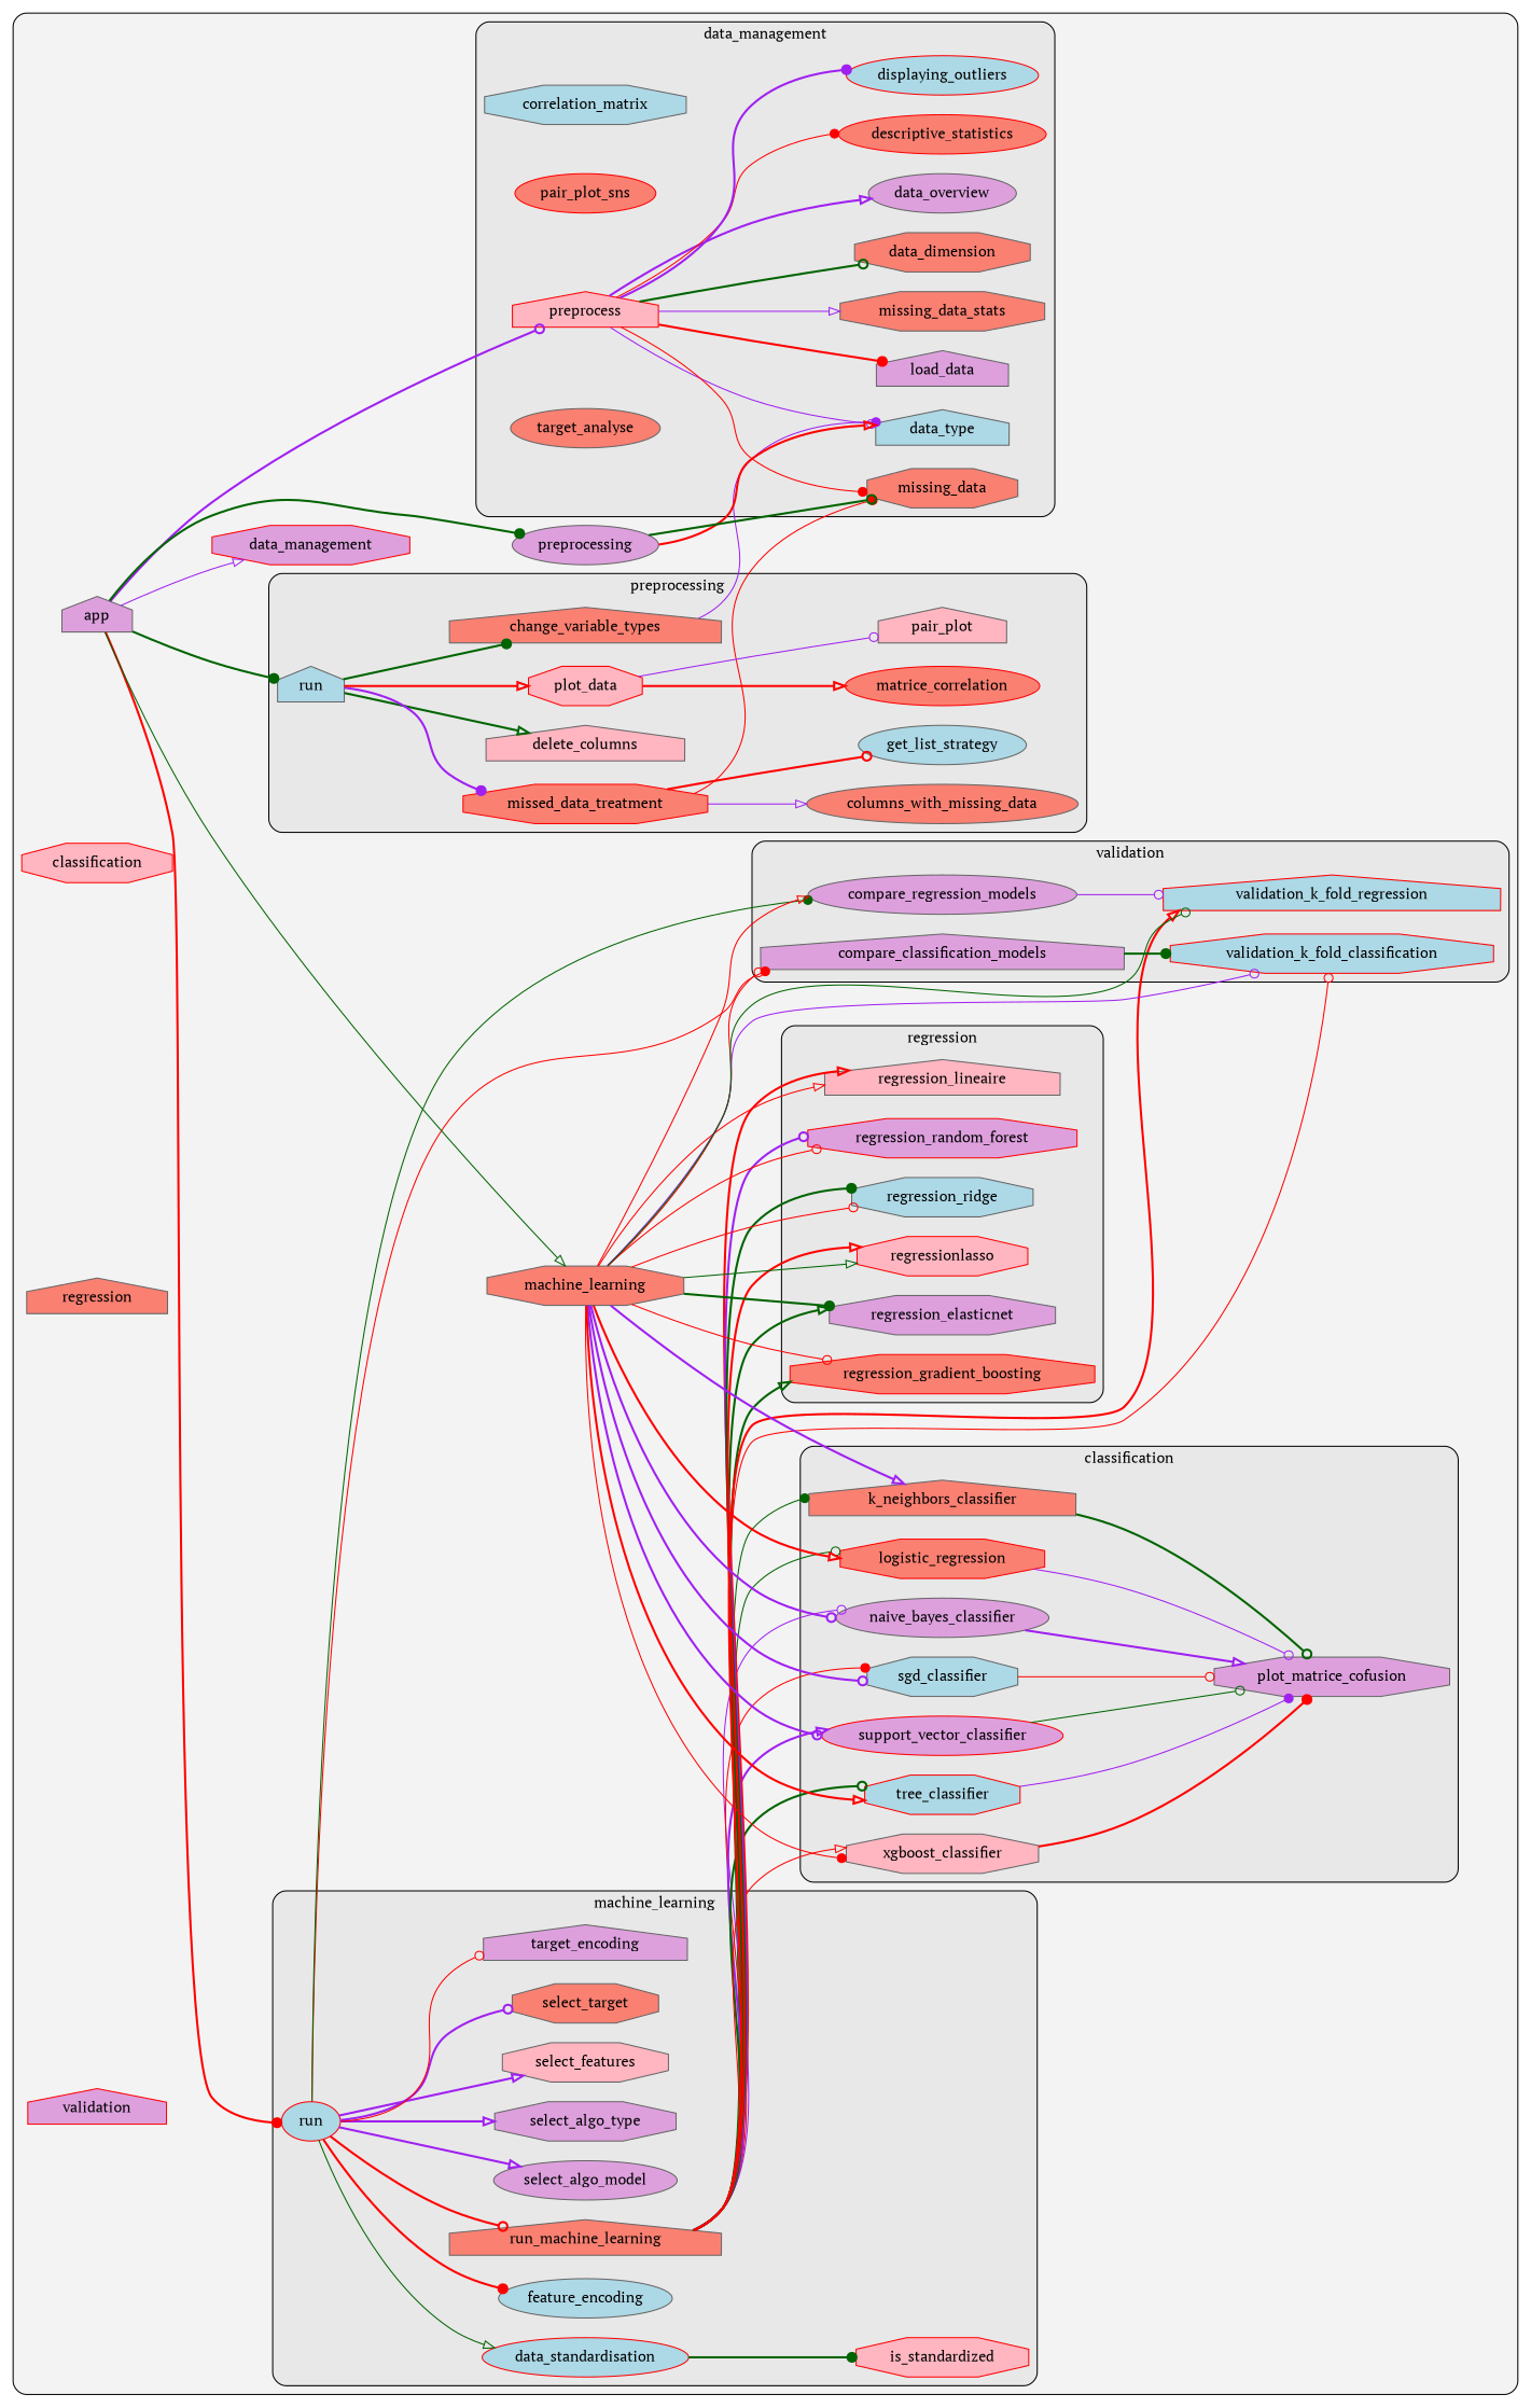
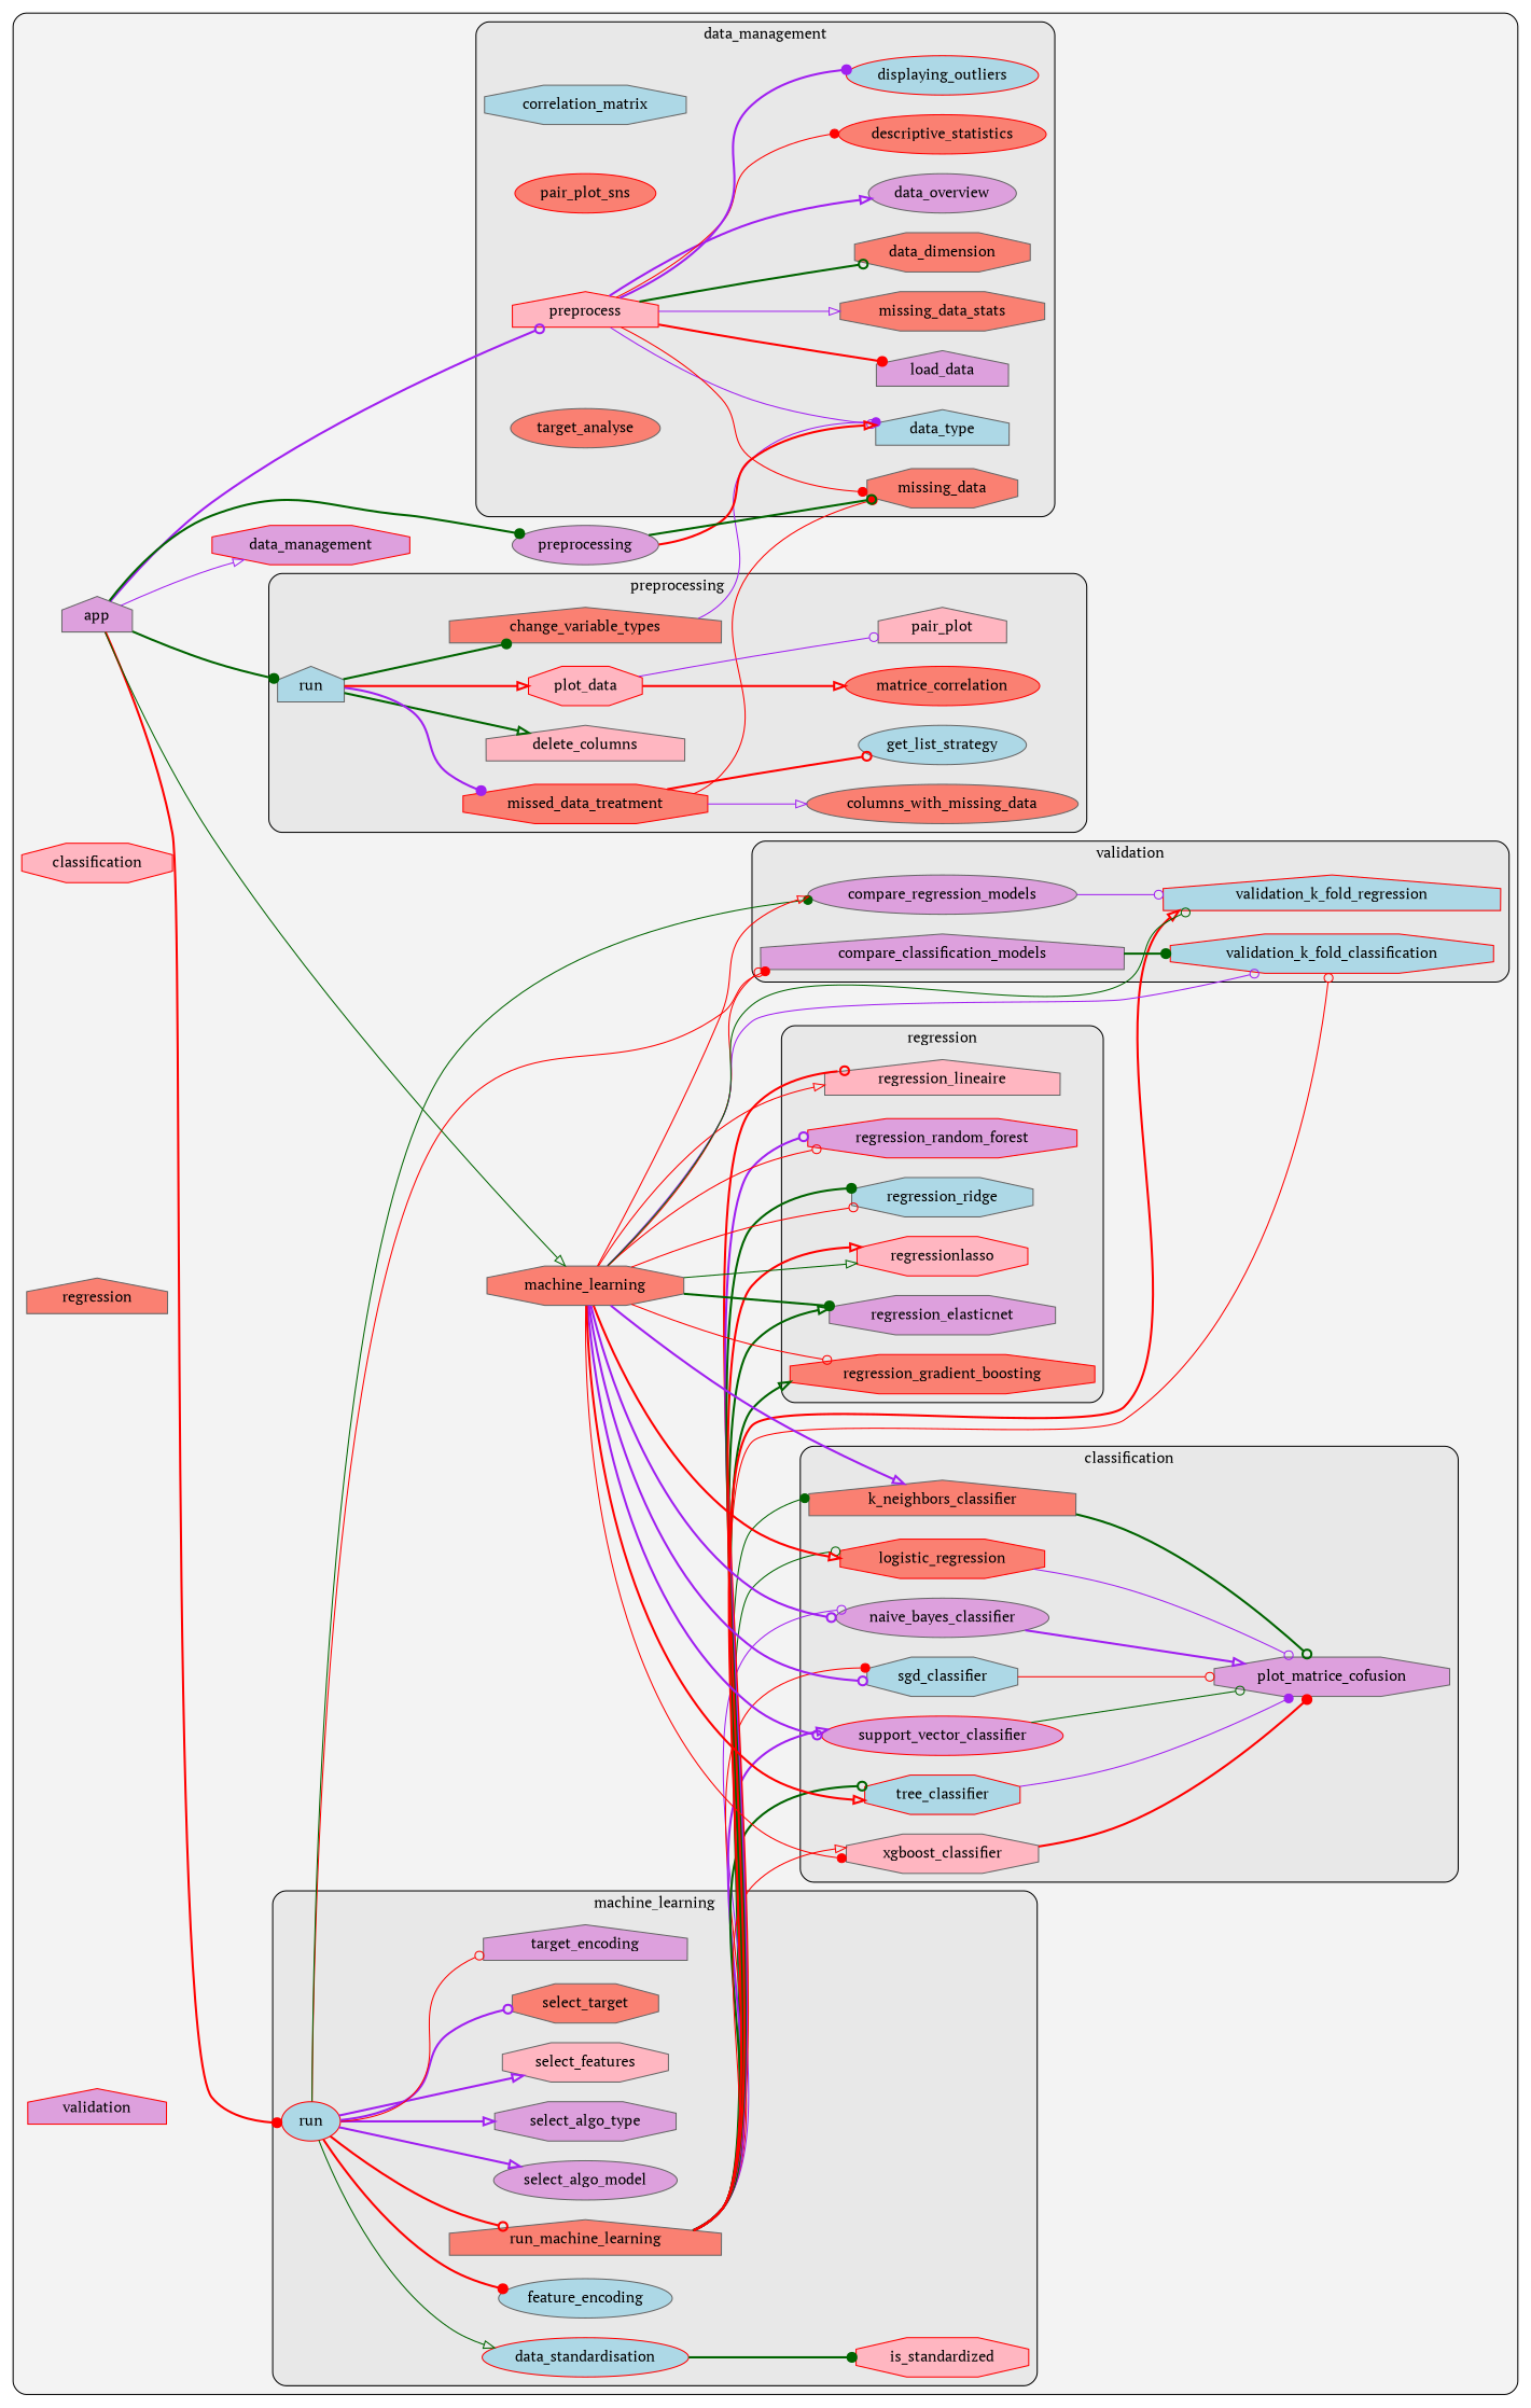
  digraph {
    clusterrank=local
    fontname="PT Serif"
    rankdir=LR
    node [color=gray40 fillcolor=salmon fontcolor="#000000" fontname="PT Serif" group=2 shape=octagon style=filled]
    edge [arrowhead=odot color=red fontname="PT Serif" style=bold]
    n1 [group=1 label=k_neighbors_classifier shape=house]
    n2 [color=red group=1 label=logistic_regression]
    n3 [fillcolor=plum group=1 label=naive_bayes_classifier shape=ellipse]
    n4 [fillcolor=plum group=1 label=plot_matrice_cofusion]
    n5 [fillcolor=lightblue group=1 label=sgd_classifier]
    n6 [color=red fillcolor=plum group=1 label=support_vector_classifier shape=ellipse]
    n7 [color=red fillcolor=lightblue group=1 label=tree_classifier]
    n8 [fillcolor=lightpink group=1 label=xgboost_classifier]
    n9 [fillcolor=lightblue label=correlation_matrix]
    n10 [label=data_dimension]
    n11 [fillcolor=plum label=data_overview shape=ellipse]
    n12 [fillcolor=lightblue label=data_type shape=house]
    n13 [color=red label=descriptive_statistics shape=ellipse]
    n14 [color=red fillcolor=lightblue label=displaying_outliers shape=ellipse]
    n15 [fillcolor=plum label=load_data shape=house]
    n16 [label=missing_data]
    n17 [label=missing_data_stats]
    n18 [color=red label=pair_plot_sns shape=ellipse]
    n19 [color=red fillcolor=lightpink label=preprocess shape=house]
    n20 [label=target_analyse shape=ellipse]
    n21 [color=red fillcolor=lightblue group=3 label=data_standardisation shape=ellipse]
    n22 [fillcolor=lightblue group=3 label=feature_encoding shape=ellipse]
    n23 [color=red fillcolor=lightpink group=3 label=is_standardized]
    n24 [color=red fillcolor=lightblue group=3 label=run shape=ellipse]
    n25 [group=3 label=run_machine_learning shape=house]
    n26 [fillcolor=plum group=3 label=select_algo_model shape=ellipse]
    n27 [fillcolor=plum group=3 label=select_algo_type]
    n28 [fillcolor=lightpink group=3 label=select_features]
    n29 [group=3 label=select_target]
    n30 [fillcolor=plum group=3 label=target_encoding shape=house]
    n31 [group=4 label=change_variable_types shape=house]
    n32 [group=4 label=columns_with_missing_data shape=ellipse]
    n33 [fillcolor=lightpink group=4 label=delete_columns shape=house]
    n34 [fillcolor=lightblue group=4 label=get_list_strategy shape=ellipse]
    n35 [color=red group=4 label=matrice_correlation shape=ellipse]
    n36 [color=red group=4 label=missed_data_treatment]
    n37 [fillcolor=lightpink group=4 label=pair_plot shape=house]
    n38 [color=red fillcolor=lightpink group=4 label=plot_data]
    n39 [fillcolor=lightblue group=4 label=run shape=house]
    n40 [fillcolor=plum group=5 label=regression_elasticnet]
    n41 [color=red group=5 label=regression_gradient_boosting]
    n42 [fillcolor=lightpink group=5 label=regression_lineaire shape=house]
    n43 [color=red fillcolor=plum group=5 label=regression_random_forest]
    n44 [fillcolor=lightblue group=5 label=regression_ridge]
    n45 [color=red fillcolor=lightpink group=5 label=regressionlasso]
    n46 [fillcolor=plum group=6 label=compare_classification_models shape=house]
    n47 [fillcolor=plum group=6 label=compare_regression_models shape=ellipse]
    n48 [color=red fillcolor=lightblue group=6 label=validation_k_fold_classification]
    n49 [color=red fillcolor=lightblue group=6 label=validation_k_fold_regression shape=house]
    n50 [fillcolor=plum group=0 label=app shape=house]
    n51 [color=red fillcolor=lightpink group=1 label=classification]
    n52 [color=red fillcolor=plum label=data_management]
    n53 [group=3 label=machine_learning]
    n54 [fillcolor=plum group=4 label=preprocessing shape=ellipse]
    n55 [group=5 label=regression shape=house]
    n56 [color=red fillcolor=plum group=6 label=validation shape=house]
    subgraph cluster_1 {
      fillcolor="#80808018"
      style="filled,rounded"
      n50
      n51
      n52
      n53
      n54
      n55
      n56
      subgraph cluster_2 {
        fillcolor="#80808018"
        label=classification
        style="filled,rounded"
        n1
        n2
        n3
        n4
        n5
        n6
        n7
        n8
      }
      subgraph cluster_3 {
        fillcolor="#80808018"
        label=data_management
        style="filled,rounded"
        n9
        n10
        n11
        n12
        n13
        n14
        n15
        n16
        n17
        n18
        n19
        n20
      }
      subgraph cluster_4 {
        fillcolor="#80808018"
        label=machine_learning
        style="filled,rounded"
        n21
        n22
        n23
        n24
        n25
        n26
        n27
        n28
        n29
        n30
      }
      subgraph cluster_5 {
        fillcolor="#80808018"
        label=preprocessing
        style="filled,rounded"
        n31
        n32
        n33
        n34
        n35
        n36
        n37
        n38
        n39
      }
      subgraph cluster_6 {
        fillcolor="#80808018"
        label=regression
        style="filled,rounded"
        n40
        n41
        n42
        n43
        n44
        n45
      }
      subgraph cluster_7 {
        fillcolor="#80808018"
        label=validation
        style="filled,rounded"
        n46
        n47
        n48
        n49
      }
    }
    n1 -> n4 [color=darkgreen]
    n2 -> n4 [color=purple style=solid]
    n3 -> n4 [arrowhead=onormal color=purple]
    n5 -> n4 [style=solid]
    n6 -> n4 [color=darkgreen style=solid]
    n7 -> n4 [arrowhead=dot color=purple style=solid]
    n8 -> n4 [arrowhead=dot]
    n19 -> n10 [color=darkgreen]
    n19 -> n11 [arrowhead=onormal color=purple]
    n19 -> n12 [color=purple style=solid]
    n19 -> n13 [arrowhead=dot style=solid]
    n19 -> n14 [arrowhead=dot color=purple]
    n19 -> n15 [arrowhead=dot]
    n19 -> n16 [arrowhead=dot style=solid]
    n19 -> n17 [arrowhead=onormal color=purple style=solid]
    n21 -> n23 [arrowhead=dot color=darkgreen]
    n24 -> n21 [arrowhead=onormal color=darkgreen style=solid]
    n24 -> n22 [arrowhead=dot]
    n24 -> n25
    n24 -> n26 [arrowhead=onormal color=purple]
    n24 -> n27 [arrowhead=onormal color=purple]
    n24 -> n28 [arrowhead=onormal color=purple]
    n24 -> n29 [color=purple]
    n24 -> n30 [style=solid]
    n24 -> n46 [arrowhead=dot style=solid]
    n24 -> n47 [arrowhead=dot color=darkgreen style=solid]
    n25 -> n1 [arrowhead=dot color=darkgreen style=solid]
    n25 -> n2 [color=darkgreen style=solid]
    n25 -> n3 [color=purple style=solid]
    n25 -> n5 [arrowhead=dot style=solid]
    n25 -> n6 [arrowhead=onormal color=purple]
    n25 -> n7 [color=darkgreen]
    n25 -> n8 [arrowhead=onormal style=solid]
    n25 -> n40 [arrowhead=onormal color=darkgreen]
    n25 -> n41 [arrowhead=onormal color=darkgreen]
-   n25 -> n42 [arrowhead=onormal]
+   n25 -> n42
    n25 -> n43 [color=purple]
    n25 -> n44 [arrowhead=dot color=darkgreen]
    n25 -> n45 [arrowhead=onormal]
    n25 -> n48 [style=solid]
    n25 -> n49 [arrowhead=onormal]
    n31 -> n12 [arrowhead=dot color=purple style=solid]
    n36 -> n16 [arrowhead=dot style=solid]
    n36 -> n32 [arrowhead=onormal color=purple style=solid]
    n36 -> n34
    n38 -> n35 [arrowhead=onormal]
    n38 -> n37 [color=purple style=solid]
    n39 -> n31 [arrowhead=dot color=darkgreen]
    n39 -> n33 [arrowhead=onormal color=darkgreen]
    n39 -> n36 [arrowhead=dot color=purple]
    n39 -> n38 [arrowhead=onormal]
    n46 -> n48 [arrowhead=dot color=darkgreen]
    n47 -> n49 [color=purple style=solid]
    n50 -> n19 [color=purple]
    n50 -> n24 [arrowhead=dot]
    n50 -> n39 [arrowhead=dot color=darkgreen]
    n50 -> n52 [arrowhead=onormal color=purple style=solid]
    n50 -> n53 [arrowhead=onormal color=darkgreen style=solid]
    n50 -> n54 [arrowhead=dot color=darkgreen]
    n53 -> n1 [arrowhead=onormal color=purple]
    n53 -> n2 [arrowhead=onormal]
    n53 -> n3 [color=purple]
    n53 -> n5 [color=purple]
    n53 -> n6 [color=purple]
    n53 -> n7 [arrowhead=onormal]
    n53 -> n8 [arrowhead=dot style=solid]
    n53 -> n40 [arrowhead=dot color=darkgreen]
    n53 -> n41 [style=solid]
    n53 -> n42 [arrowhead=onormal style=solid]
    n53 -> n43 [style=solid]
    n53 -> n44 [style=solid]
    n53 -> n45 [arrowhead=onormal color=darkgreen style=solid]
    n53 -> n46 [style=solid]
    n53 -> n47 [arrowhead=onormal style=solid]
    n53 -> n48 [color=purple style=solid]
    n53 -> n49 [color=darkgreen style=solid]
    n54 -> n12 [arrowhead=onormal]
    n54 -> n16 [color=darkgreen]
  }
